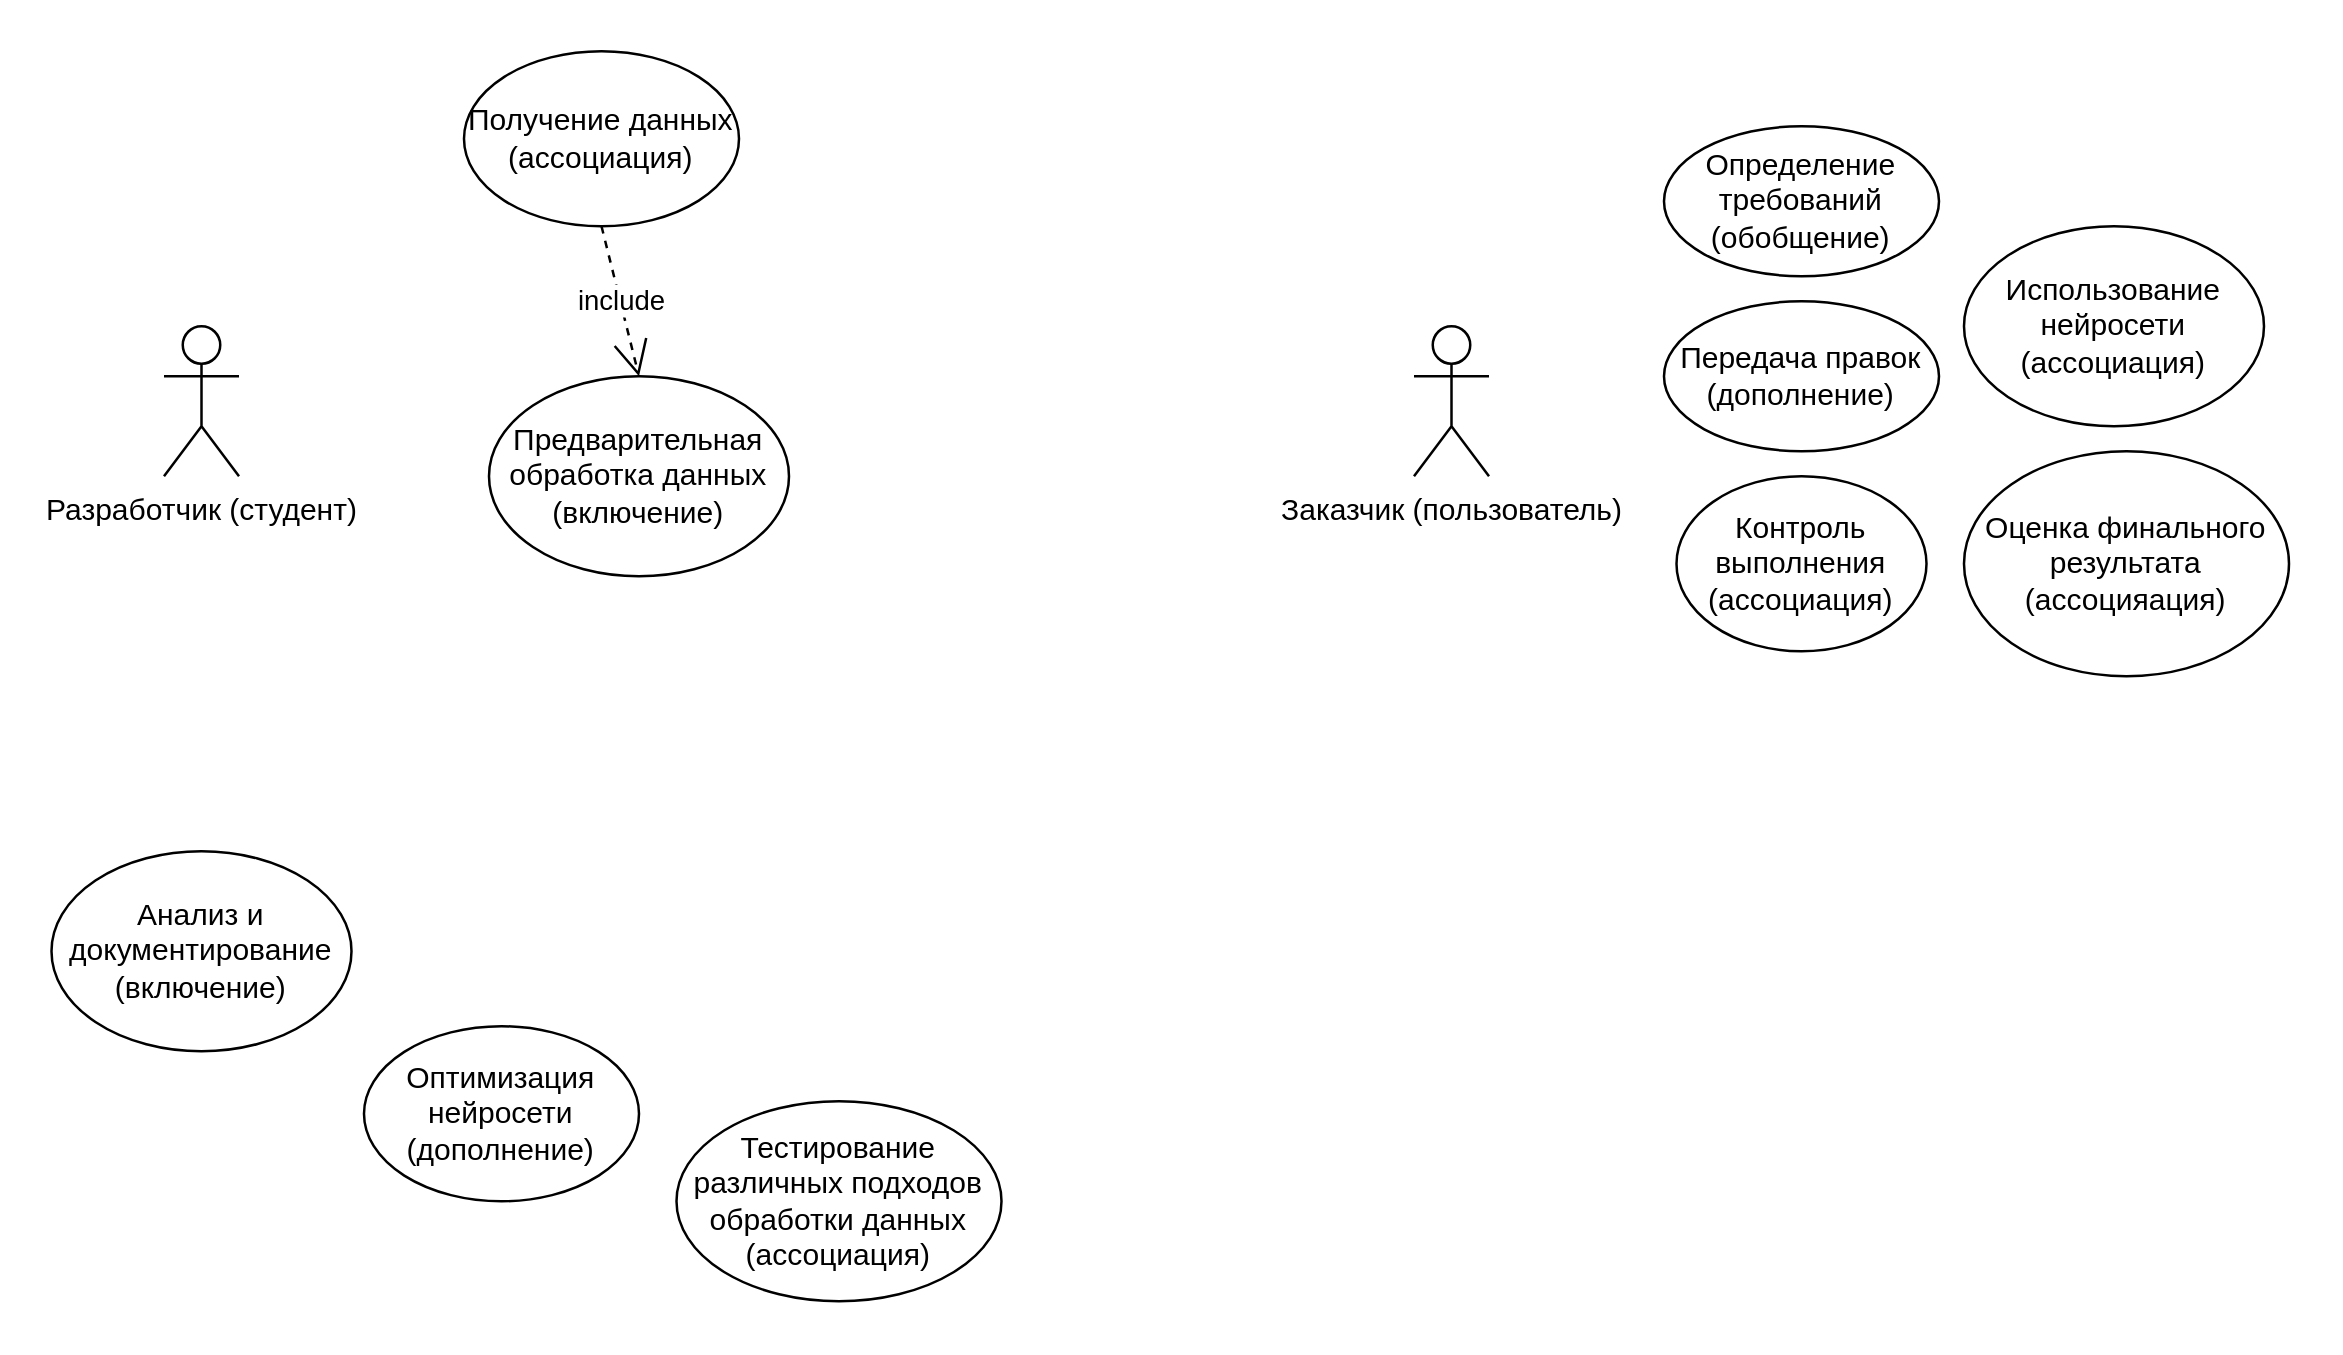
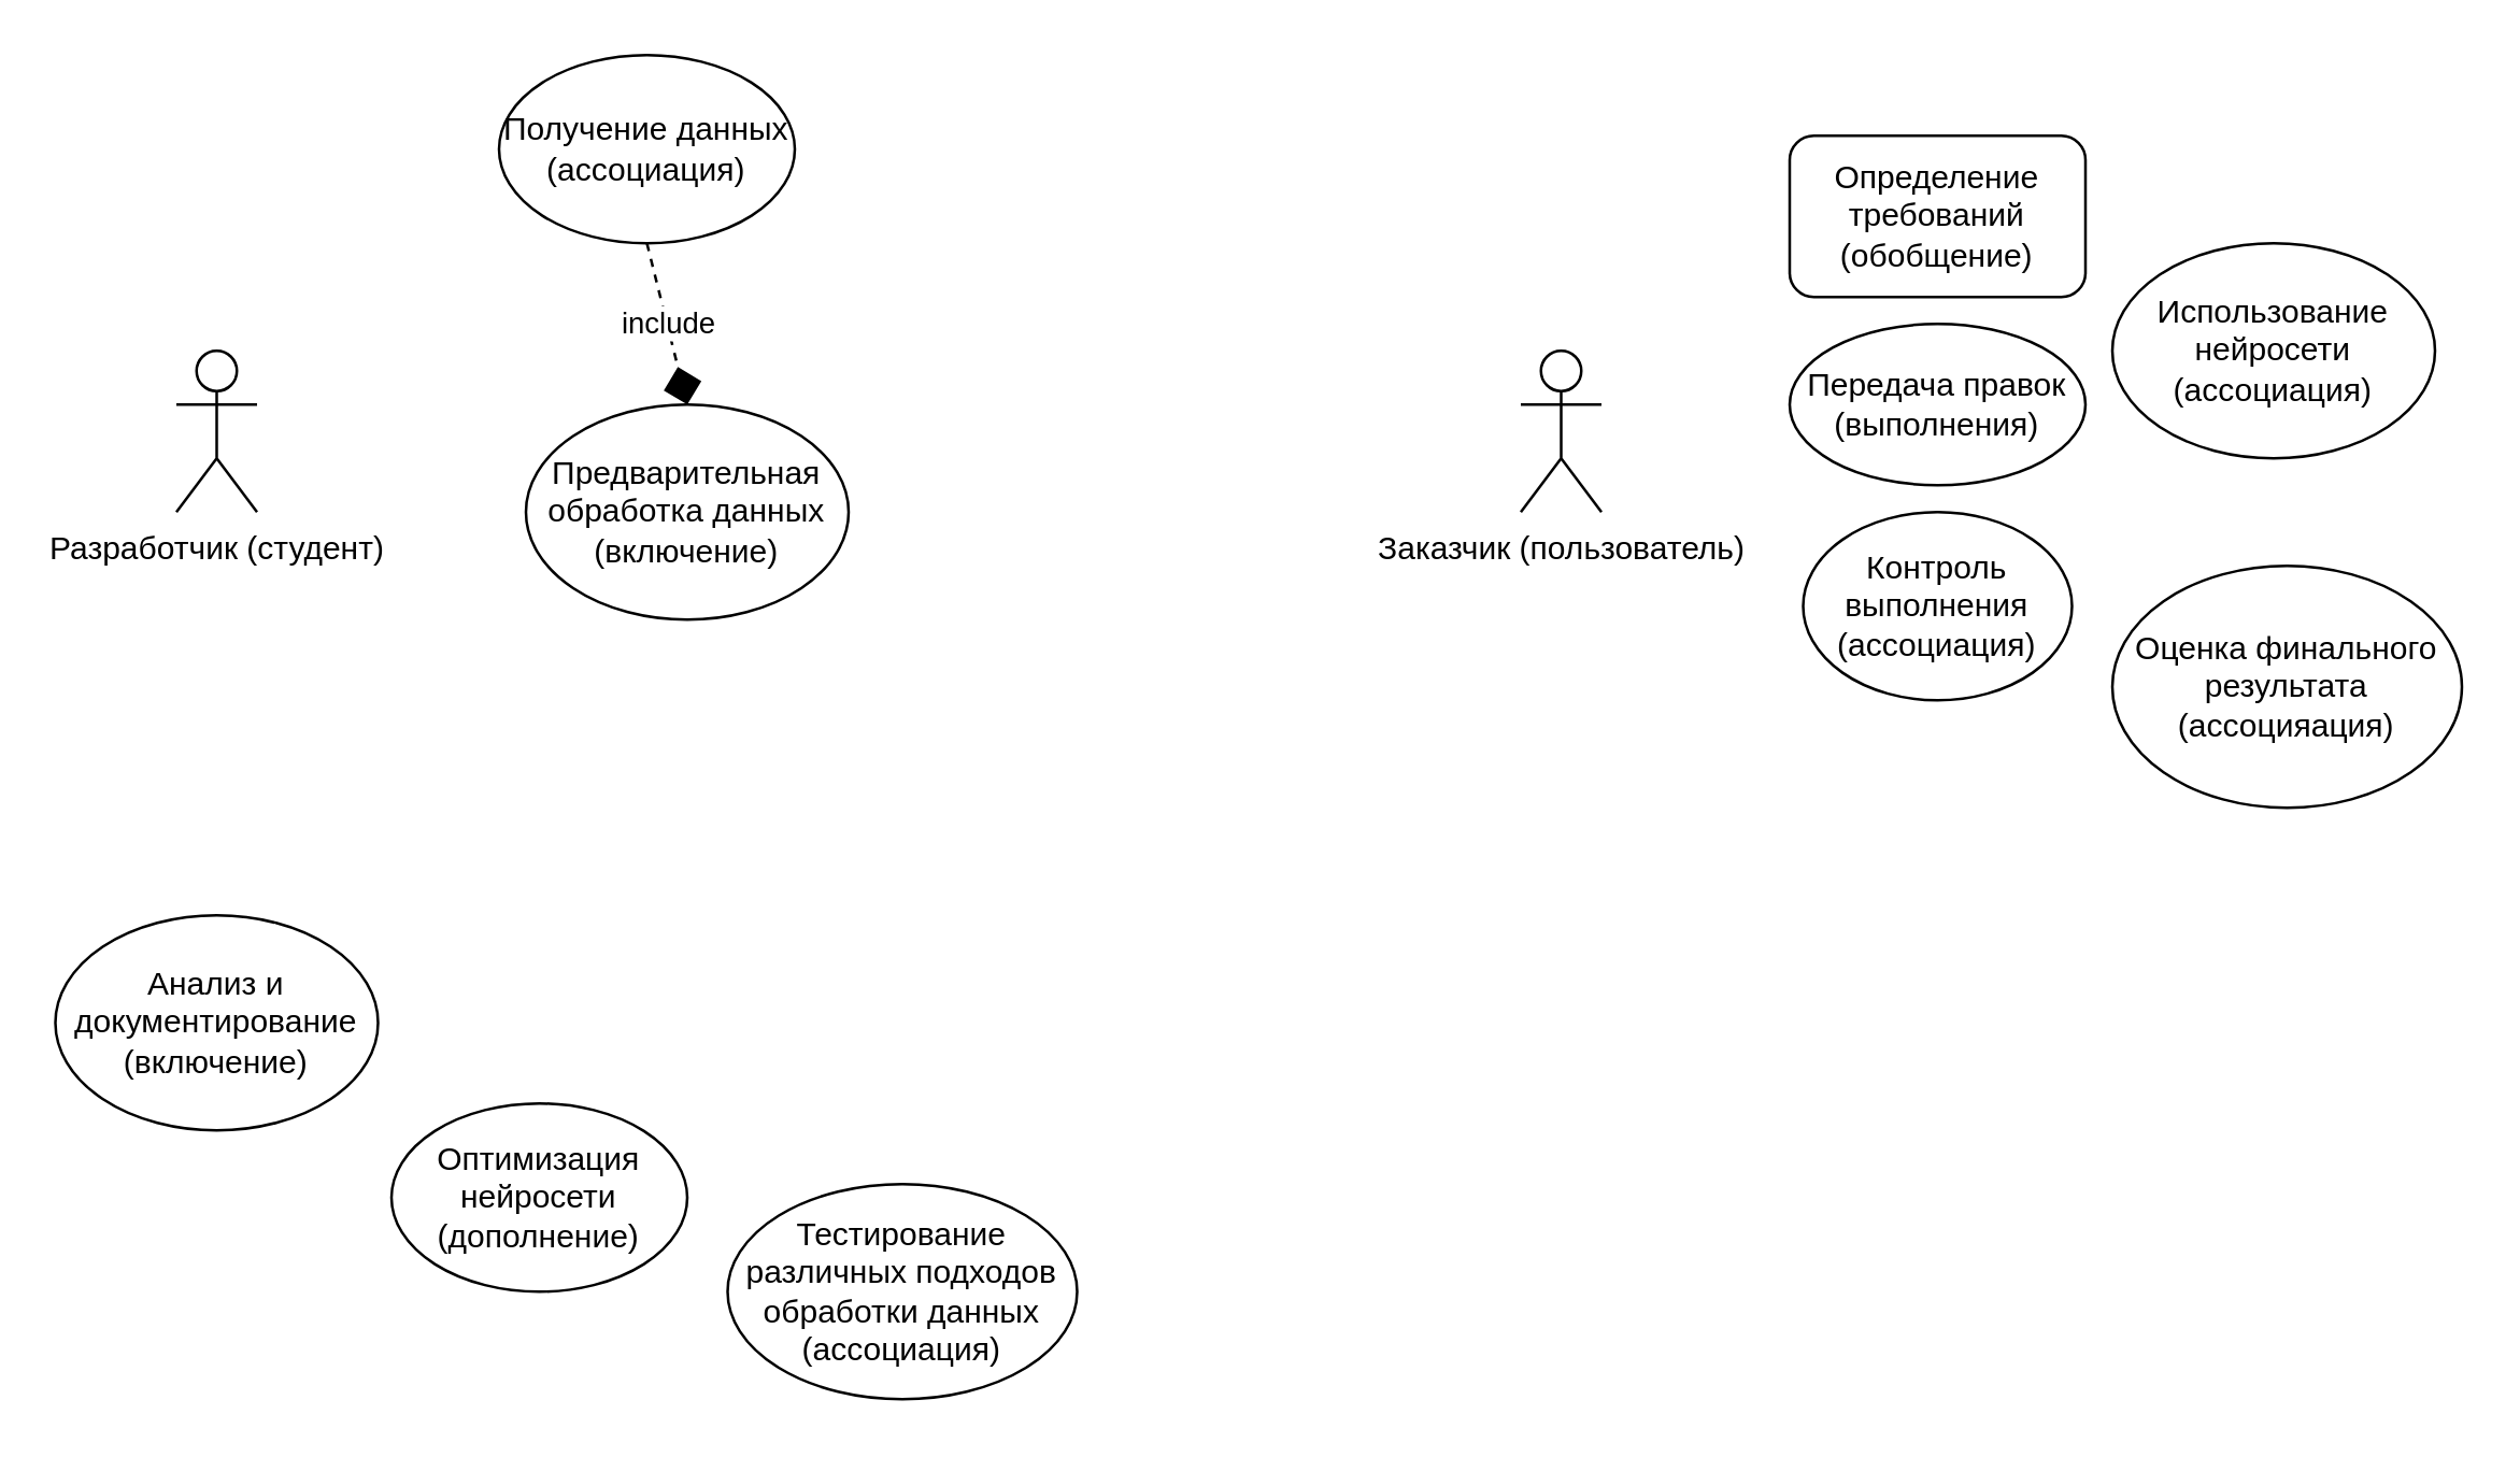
  <mxCell id="0" />
  <mxCell id="1" parent="0" />
  <mxCell id="2" value="&lt;div&gt;Разработчик (студент)&lt;br&gt;&lt;/div&gt;&lt;div&gt;&lt;br&gt;&lt;/div&gt;" style="shape=umlActor;verticalLabelPosition=bottom;verticalAlign=top;html=1;outlineConnect=0;" vertex="1" parent="1"><mxGeometry x="65" y="130" width="30" height="60" as="geometry" /></mxCell>
  <mxCell id="3" value="&lt;div&gt;Получение данных (ассоциация)&lt;/div&gt;" style="ellipse;whiteSpace=wrap;html=1;" vertex="1" parent="1"><mxGeometry x="185" y="20" width="110" height="70" as="geometry" /></mxCell>
  <mxCell id="4" value="&lt;div&gt;Предварительная обработка данных (включение) &lt;br&gt;&lt;/div&gt;" style="ellipse;whiteSpace=wrap;html=1;" vertex="1" parent="1"><mxGeometry x="195" y="150" width="120" height="80" as="geometry" /></mxCell>
  <mxCell id="5" value="Оптимизация нейросети (дополнение)" style="ellipse;whiteSpace=wrap;html=1;" vertex="1" parent="1"><mxGeometry x="145" y="410" width="110" height="70" as="geometry" /></mxCell>
  <mxCell id="6" value="Тестирование различных подходов обработки данных (ассоциация)" style="ellipse;whiteSpace=wrap;html=1;" vertex="1" parent="1"><mxGeometry x="270" y="440" width="130" height="80" as="geometry" /></mxCell>
  <mxCell id="7" value="Анализ и документирование (включение)" style="ellipse;whiteSpace=wrap;html=1;" vertex="1" parent="1"><mxGeometry x="20" y="340" width="120" height="80" as="geometry" /></mxCell>
  <mxCell id="8" value="&lt;div&gt;Заказчик (пользователь)&lt;/div&gt;" style="shape=umlActor;verticalLabelPosition=bottom;verticalAlign=top;html=1;outlineConnect=0;" vertex="1" parent="1"><mxGeometry x="565" y="130" width="30" height="60" as="geometry" /></mxCell>
- <mxCell id="9" value="Определение требований (обобщение)" style="ellipse;whiteSpace=wrap;html=1;" vertex="1" parent="1"><mxGeometry x="665" y="50" width="110" height="60" as="geometry" /></mxCell>
- <mxCell id="10" value="Передача правок (дополнение)" style="ellipse;whiteSpace=wrap;html=1;" vertex="1" parent="1"><mxGeometry x="665" y="120" width="110" height="60" as="geometry" /></mxCell>
+ <mxCell id="9" value="Определение требований (обобщение)" style="whiteSpace=wrap;html=1;rounded=1;" vertex="1" parent="1"><mxGeometry x="665" y="50" width="110" height="60" as="geometry" /></mxCell>
+ <mxCell id="10" value="Передача правок (выполнения)" style="ellipse;whiteSpace=wrap;html=1;" vertex="1" parent="1"><mxGeometry x="665" y="120" width="110" height="60" as="geometry" /></mxCell>
  <mxCell id="11" value="Контроль выполнения (ассоциация)" style="ellipse;whiteSpace=wrap;html=1;" vertex="1" parent="1"><mxGeometry x="670" y="190" width="100" height="70" as="geometry" /></mxCell>
- <mxCell id="12" value="Оценка финального результата (ассоцияация)" style="ellipse;whiteSpace=wrap;html=1;" vertex="1" parent="1"><mxGeometry x="785" y="180" width="130" height="90" as="geometry" /></mxCell>
+ <mxCell id="12" value="Оценка финального результата (ассоцияация)" style="ellipse;whiteSpace=wrap;html=1;" vertex="1" parent="1"><mxGeometry x="785" y="210" width="130" height="90" as="geometry" /></mxCell>
  <mxCell id="13" value="Использование нейросети (ассоциация)" style="ellipse;whiteSpace=wrap;html=1;" vertex="1" parent="1"><mxGeometry x="785" y="90" width="120" height="80" as="geometry" /></mxCell>
- <mxCell id="14" value="include" style="endArrow=open;endSize=12;dashed=1;html=1;rounded=0;exitX=0.5;exitY=1;exitDx=0;exitDy=0;entryX=0.5;entryY=0;entryDx=0;entryDy=0;" edge="1" parent="1" source="3" target="4"><mxGeometry width="160" relative="1" as="geometry"><mxPoint x="375" y="240" as="sourcePoint" /><mxPoint x="535" y="240" as="targetPoint" /></mxGeometry></mxCell>
+ <mxCell id="14" value="include" style="endArrow=diamond;endSize=12;dashed=1;html=1;rounded=0;exitX=0.5;exitY=1;exitDx=0;exitDy=0;entryX=0.5;entryY=0;entryDx=0;entryDy=0;" edge="1" parent="1" source="3" target="4"><mxGeometry width="160" relative="1" as="geometry"><mxPoint x="375" y="240" as="sourcePoint" /><mxPoint x="535" y="240" as="targetPoint" /></mxGeometry></mxCell>
